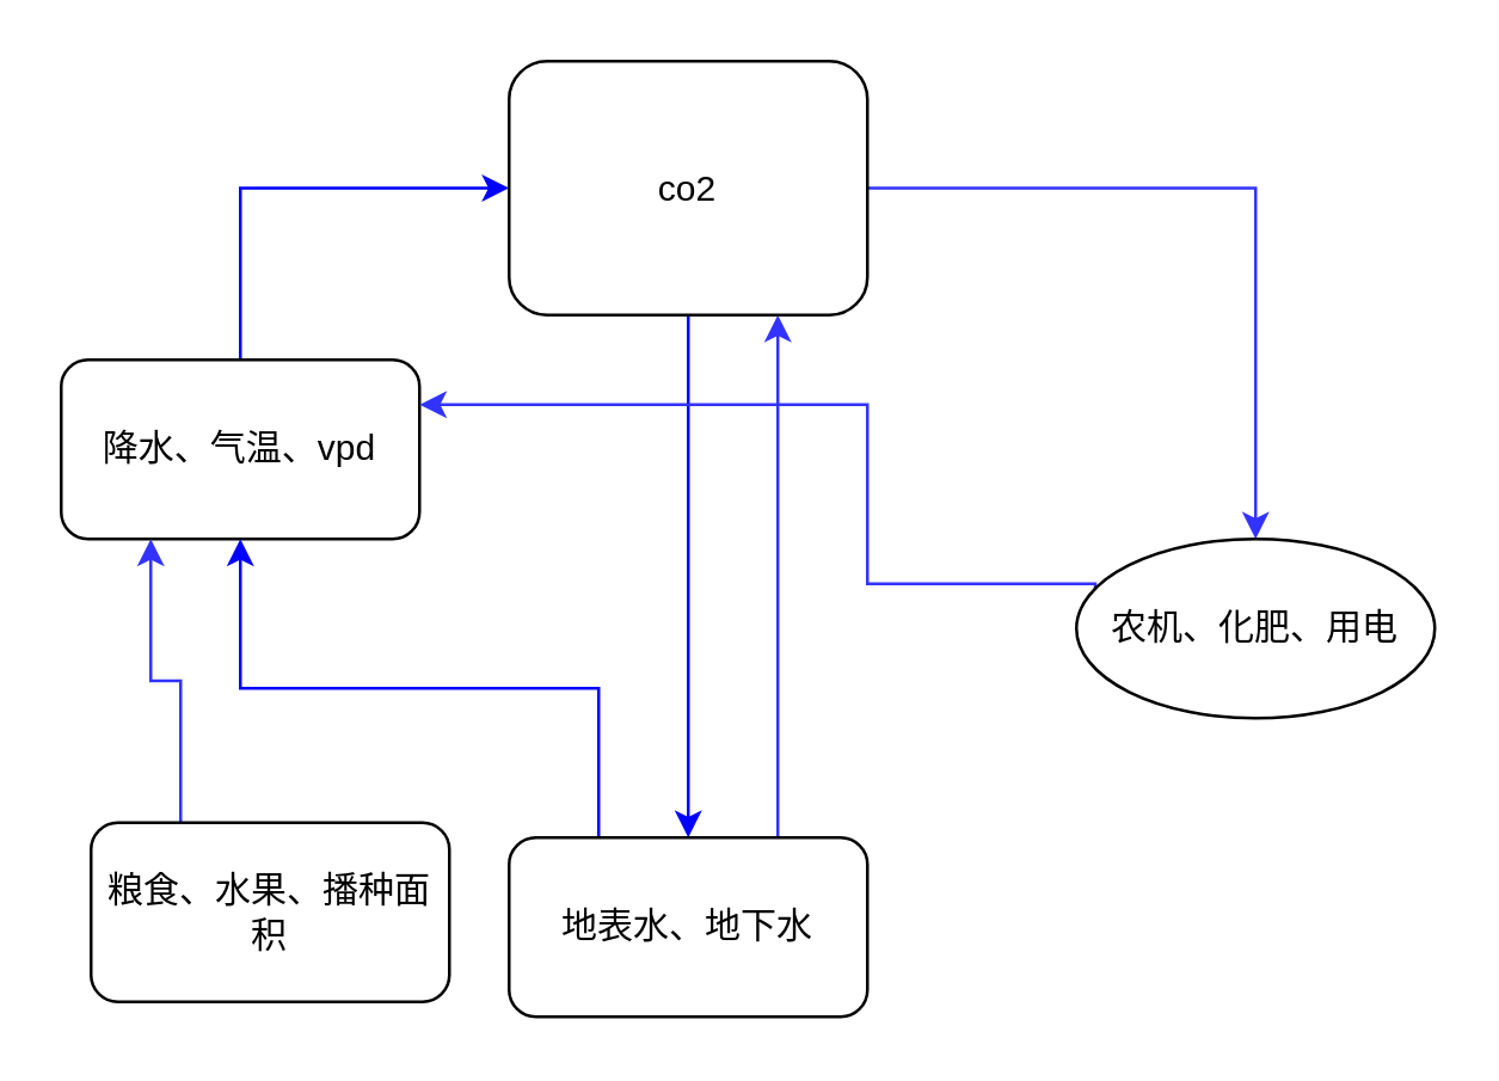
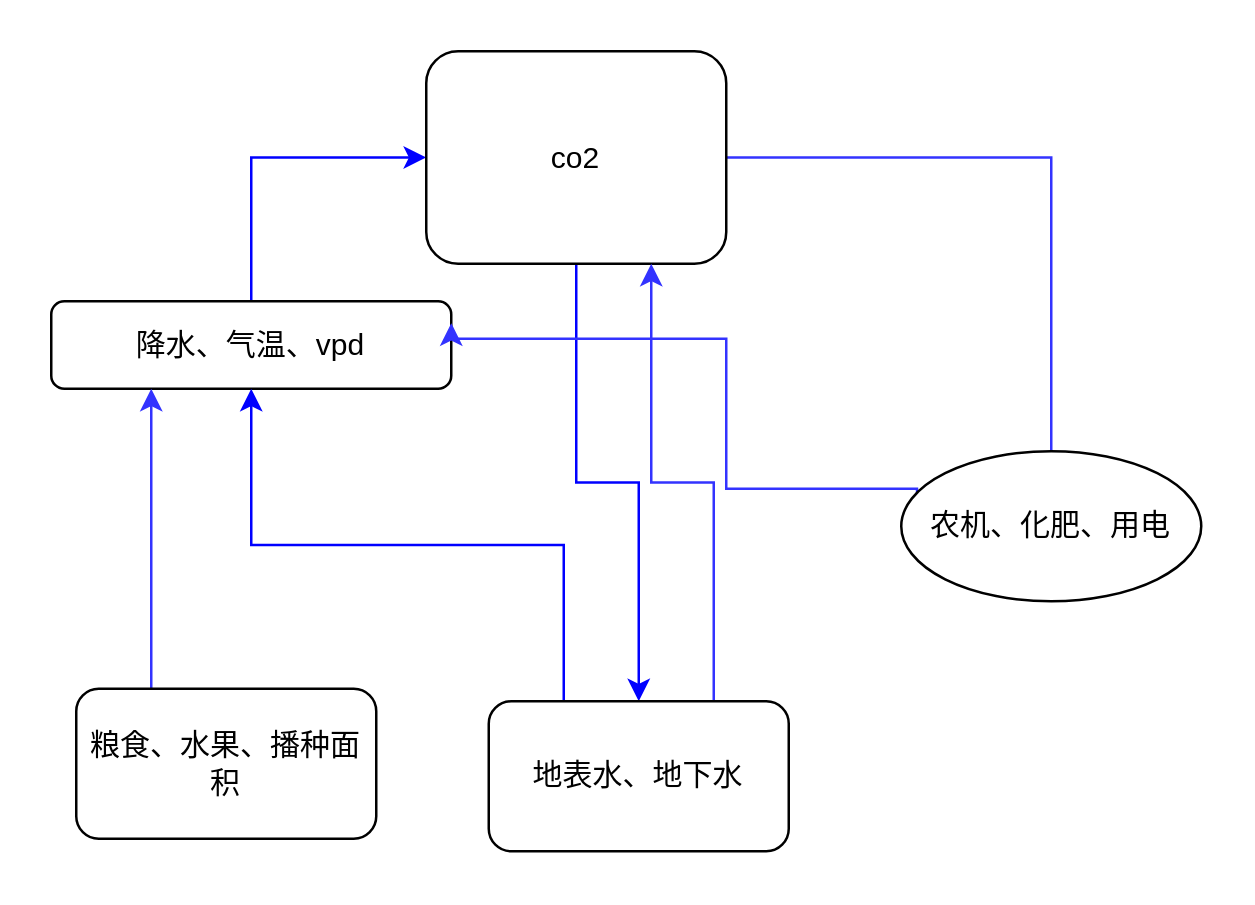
  <mxCell id="0" />
  <mxCell id="1" parent="0" />
  <mxCell id="2" style="edgeStyle=orthogonalEdgeStyle;rounded=0;orthogonalLoop=1;jettySize=auto;html=1;exitX=0.5;exitY=0;exitDx=0;exitDy=0;entryX=0;entryY=0.5;entryDx=0;entryDy=0;strokeColor=#0000FF;" edge="1" parent="1" source="3" target="6"><mxGeometry relative="1" as="geometry" /></mxCell>
- <mxCell id="3" value="降水、气温、vpd" style="rounded=1;whiteSpace=wrap;html=1;" vertex="1" parent="1"><mxGeometry x="20" y="120" width="120" height="60" as="geometry" /></mxCell>
- <mxCell id="4" style="edgeStyle=orthogonalEdgeStyle;rounded=0;orthogonalLoop=1;jettySize=auto;html=1;exitX=1;exitY=0.5;exitDx=0;exitDy=0;entryX=0.5;entryY=0;entryDx=0;entryDy=0;strokeColor=#3333FF;" edge="1" parent="1" source="6" target="8"><mxGeometry relative="1" as="geometry" /></mxCell>
+ <mxCell id="3" value="降水、气温、vpd" style="rounded=1;whiteSpace=wrap;html=1;" vertex="1" parent="1"><mxGeometry x="20" y="120" width="160" height="35" as="geometry" /></mxCell>
+ <mxCell id="4" style="edgeStyle=orthogonalEdgeStyle;rounded=0;orthogonalLoop=1;jettySize=auto;html=1;exitX=1;exitY=0.5;exitDx=0;exitDy=0;entryX=0.5;entryY=0;entryDx=0;entryDy=0;strokeColor=#3333FF;endArrow=none;" edge="1" parent="1" source="6" target="8"><mxGeometry relative="1" as="geometry" /></mxCell>
  <mxCell id="5" style="edgeStyle=orthogonalEdgeStyle;rounded=0;orthogonalLoop=1;jettySize=auto;html=1;strokeColor=#0000FF;" edge="1" parent="1" source="6" target="11"><mxGeometry relative="1" as="geometry" /></mxCell>
  <mxCell id="6" value="co2" style="rounded=1;whiteSpace=wrap;html=1;" vertex="1" parent="1"><mxGeometry x="170" y="20" width="120" height="85" as="geometry" /></mxCell>
  <mxCell id="7" style="edgeStyle=orthogonalEdgeStyle;rounded=0;orthogonalLoop=1;jettySize=auto;html=1;exitX=0;exitY=0.25;exitDx=0;exitDy=0;entryX=1;entryY=0.25;entryDx=0;entryDy=0;strokeColor=#3333FF;" edge="1" parent="1" source="8" target="3"><mxGeometry relative="1" as="geometry"><Array as="points"><mxPoint x="290" y="195" /><mxPoint x="290" y="135" /></Array></mxGeometry></mxCell>
  <mxCell id="8" value="农机、化肥、用电" style="ellipse;whiteSpace=wrap;html=1;" vertex="1" parent="1"><mxGeometry x="360" y="180" width="120" height="60" as="geometry" /></mxCell>
  <mxCell id="9" style="edgeStyle=orthogonalEdgeStyle;rounded=0;orthogonalLoop=1;jettySize=auto;html=1;exitX=0.75;exitY=0;exitDx=0;exitDy=0;entryX=0.75;entryY=1;entryDx=0;entryDy=0;strokeColor=#3333FF;" edge="1" parent="1" source="11" target="6"><mxGeometry relative="1" as="geometry" /></mxCell>
  <mxCell id="10" style="edgeStyle=orthogonalEdgeStyle;rounded=0;orthogonalLoop=1;jettySize=auto;html=1;exitX=0.25;exitY=0;exitDx=0;exitDy=0;entryX=0.5;entryY=1;entryDx=0;entryDy=0;strokeColor=#0000FF;" edge="1" parent="1" source="11" target="3"><mxGeometry relative="1" as="geometry" /></mxCell>
- <mxCell id="11" value="地表水、地下水" style="rounded=1;whiteSpace=wrap;html=1;" vertex="1" parent="1"><mxGeometry x="170" y="280" width="120" height="60" as="geometry" /></mxCell>
+ <mxCell id="11" value="地表水、地下水" style="rounded=1;whiteSpace=wrap;html=1;" vertex="1" parent="1"><mxGeometry x="195" y="280" width="120" height="60" as="geometry" /></mxCell>
  <mxCell id="12" style="edgeStyle=orthogonalEdgeStyle;rounded=0;orthogonalLoop=1;jettySize=auto;html=1;entryX=0.25;entryY=1;entryDx=0;entryDy=0;strokeColor=#3333FF;exitX=0.25;exitY=0;exitDx=0;exitDy=0;" edge="1" parent="1" source="13" target="3"><mxGeometry relative="1" as="geometry" /></mxCell>
  <mxCell id="13" value="粮食、水果、播种面积" style="rounded=1;whiteSpace=wrap;html=1;" vertex="1" parent="1"><mxGeometry x="30" y="275" width="120" height="60" as="geometry" /></mxCell>
